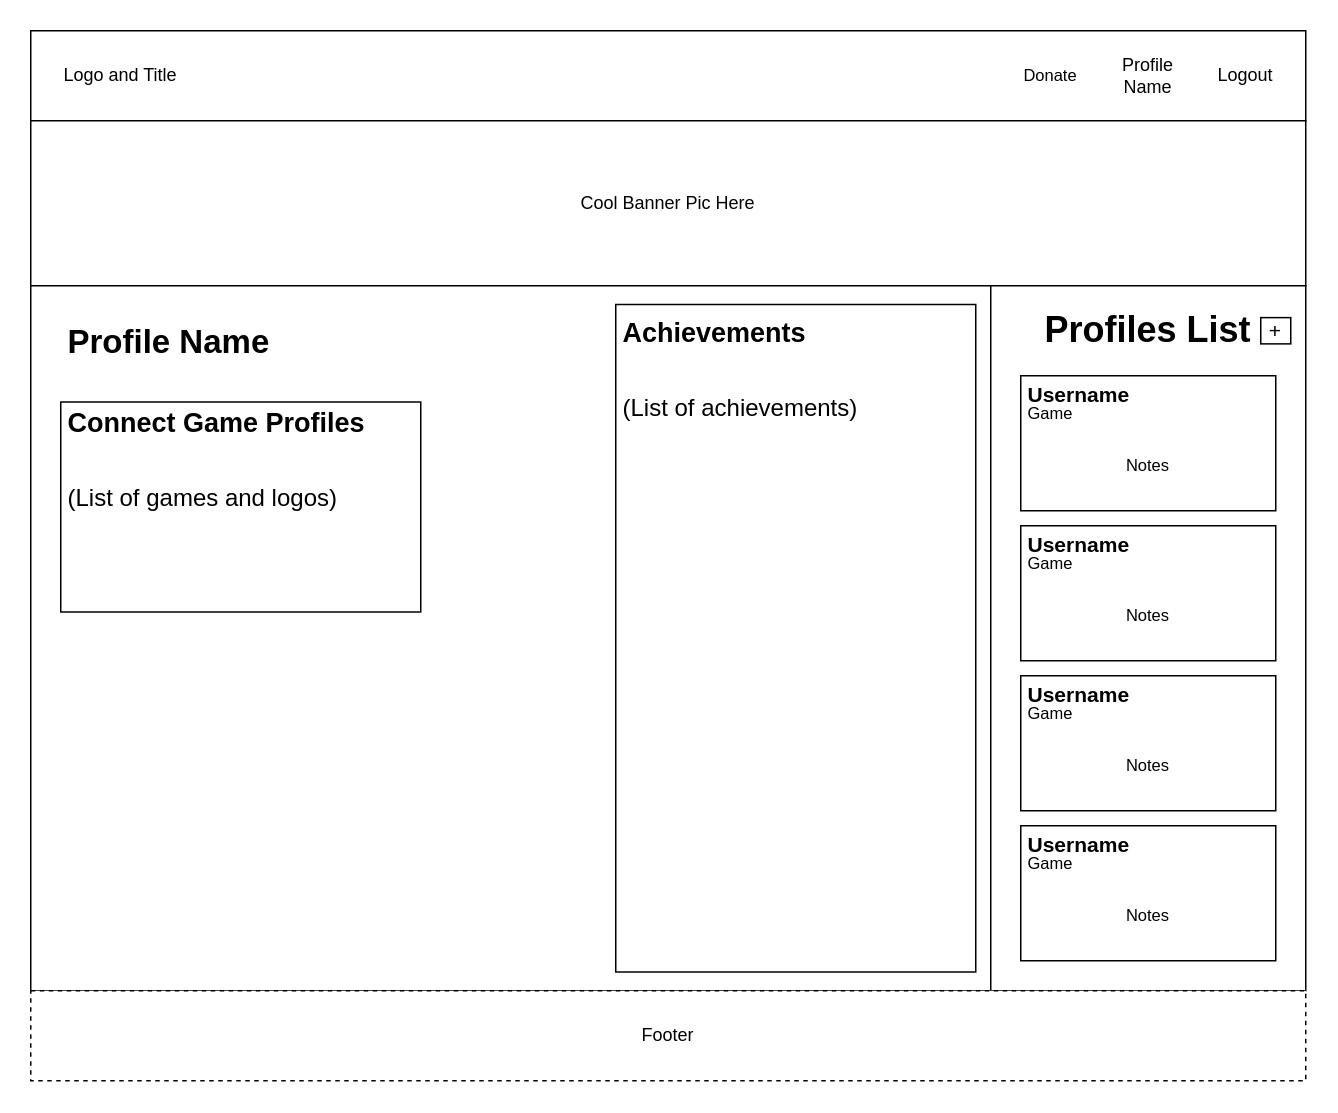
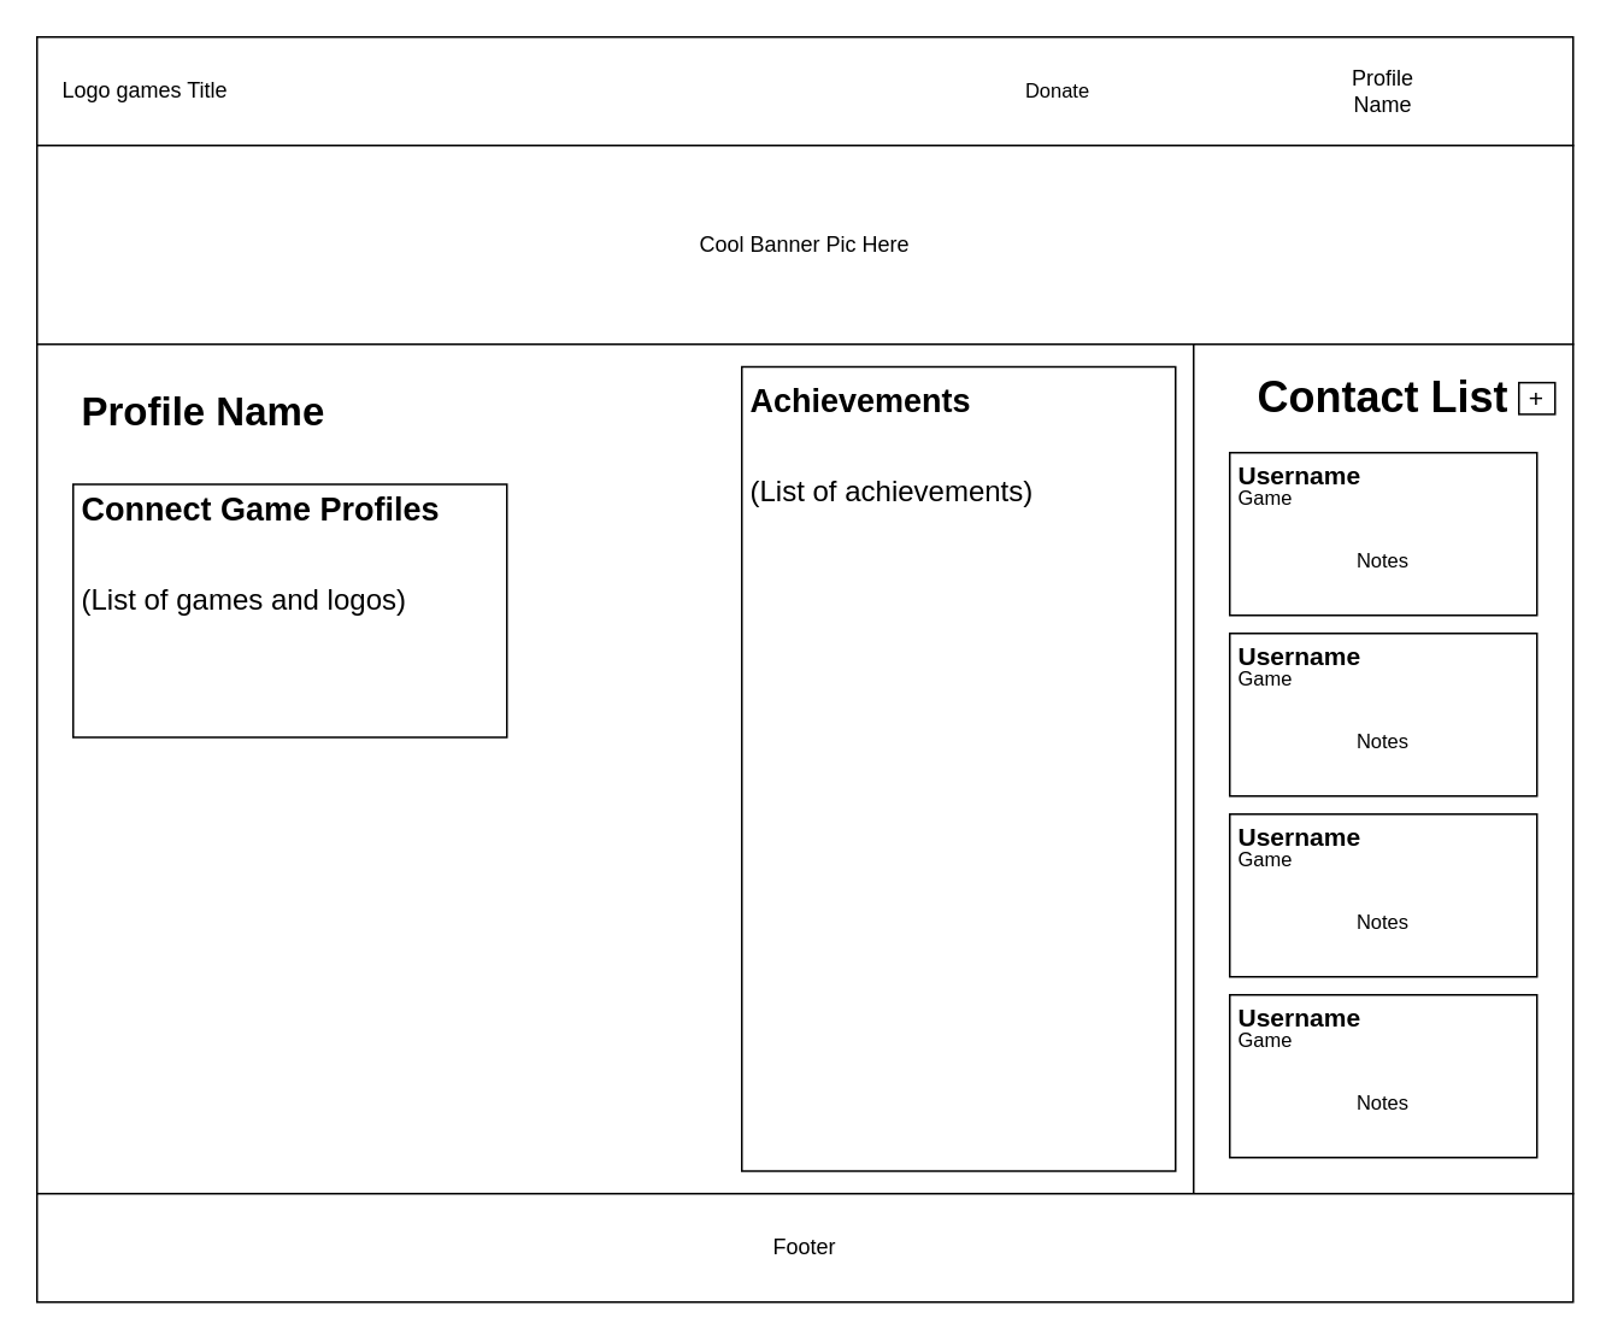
  <mxCell id="0" />
  <mxCell id="1" parent="0" />
  <mxCell id="2" value="" style="rounded=0;whiteSpace=wrap;html=1;" vertex="1" parent="1"><mxGeometry width="850" height="60" as="geometry" x="20" y="20" /></mxCell>
- <mxCell id="3" value="Logo and Title" style="text;html=1;strokeColor=none;fillColor=none;align=center;verticalAlign=middle;whiteSpace=wrap;rounded=0;" vertex="1" parent="1"><mxGeometry width="120" height="60" as="geometry" x="20" y="20" /></mxCell>
+ <mxCell id="3" value="Logo games Title" style="text;html=1;strokeColor=none;fillColor=none;align=center;verticalAlign=middle;whiteSpace=wrap;rounded=0;" vertex="1" parent="1"><mxGeometry width="120" height="60" as="geometry" x="20" y="20" /></mxCell>
  <mxCell id="4" value="Profile Name" style="text;html=1;strokeColor=none;fillColor=none;align=center;verticalAlign=middle;whiteSpace=wrap;rounded=0;" vertex="1" parent="1"><mxGeometry x="735" y="35" width="60" height="30" as="geometry" /></mxCell>
- <mxCell id="5" value="Logout" style="text;html=1;strokeColor=none;fillColor=none;align=center;verticalAlign=middle;whiteSpace=wrap;rounded=0;" vertex="1" parent="1"><mxGeometry x="800" y="35" width="60" height="30" as="geometry" /></mxCell>
  <mxCell id="6" value="Cool Banner Pic Here" style="rounded=0;whiteSpace=wrap;html=1;" vertex="1" parent="1"><mxGeometry y="80" width="850" height="110" as="geometry" x="20" /></mxCell>
  <mxCell id="7" value="" style="rounded=0;whiteSpace=wrap;html=1;" vertex="1" parent="1"><mxGeometry y="190" width="640" height="470" as="geometry" x="20" /></mxCell>
  <mxCell id="8" value="" style="rounded=0;whiteSpace=wrap;html=1;" vertex="1" parent="1"><mxGeometry x="660" y="190" width="210" height="470" as="geometry" /></mxCell>
- <mxCell id="9" value="&lt;h1&gt;Profiles List&lt;/h1&gt;&lt;p style=&quot;text-align: left&quot;&gt;&lt;br&gt;&lt;/p&gt;" style="text;html=1;strokeColor=none;fillColor=none;spacing=5;spacingTop=-20;whiteSpace=wrap;overflow=hidden;rounded=0;align=center;" vertex="1" parent="1"><mxGeometry x="670" y="200" width="190" height="40" as="geometry" /></mxCell>
+ <mxCell id="9" value="&lt;h1&gt;Contact List&lt;/h1&gt;&lt;p style=&quot;text-align: left&quot;&gt;&lt;br&gt;&lt;/p&gt;" style="text;html=1;strokeColor=none;fillColor=none;spacing=5;spacingTop=-20;whiteSpace=wrap;overflow=hidden;rounded=0;align=center;" vertex="1" parent="1"><mxGeometry x="670" y="200" width="190" height="40" as="geometry" /></mxCell>
  <mxCell id="10" value="" style="rounded=0;whiteSpace=wrap;html=1;" vertex="1" parent="1"><mxGeometry x="680" y="250" width="170" height="90" as="geometry" /></mxCell>
  <mxCell id="11" value="&lt;h1&gt;&lt;span style=&quot;font-size: 14px&quot;&gt;Username&lt;/span&gt;&lt;/h1&gt;" style="text;html=1;strokeColor=none;fillColor=none;spacing=5;spacingTop=-20;whiteSpace=wrap;overflow=hidden;rounded=0;" vertex="1" parent="1"><mxGeometry x="680" y="240" width="170" height="100" as="geometry" /></mxCell>
  <mxCell id="12" value="Game" style="text;html=1;strokeColor=none;fillColor=none;align=center;verticalAlign=middle;whiteSpace=wrap;rounded=0;fontSize=11;" vertex="1" parent="1"><mxGeometry x="670" y="260" width="60" height="30" as="geometry" /></mxCell>
  <mxCell id="13" value="Notes" style="text;html=1;strokeColor=none;fillColor=none;align=center;verticalAlign=middle;whiteSpace=wrap;rounded=0;fontSize=11;" vertex="1" parent="1"><mxGeometry x="680" y="280" width="170" height="60" as="geometry" /></mxCell>
  <mxCell id="14" value="" style="rounded=0;whiteSpace=wrap;html=1;" vertex="1" parent="1"><mxGeometry x="680" y="350" width="170" height="90" as="geometry" /></mxCell>
  <mxCell id="15" value="&lt;h1&gt;&lt;span style=&quot;font-size: 14px&quot;&gt;Username&lt;/span&gt;&lt;/h1&gt;" style="text;html=1;strokeColor=none;fillColor=none;spacing=5;spacingTop=-20;whiteSpace=wrap;overflow=hidden;rounded=0;" vertex="1" parent="1"><mxGeometry x="680" y="340" width="170" height="100" as="geometry" /></mxCell>
  <mxCell id="16" value="Game" style="text;html=1;strokeColor=none;fillColor=none;align=center;verticalAlign=middle;whiteSpace=wrap;rounded=0;fontSize=11;" vertex="1" parent="1"><mxGeometry x="670" y="360" width="60" height="30" as="geometry" /></mxCell>
  <mxCell id="17" value="Notes" style="text;html=1;strokeColor=none;fillColor=none;align=center;verticalAlign=middle;whiteSpace=wrap;rounded=0;fontSize=11;" vertex="1" parent="1"><mxGeometry x="680" y="380" width="170" height="60" as="geometry" /></mxCell>
  <mxCell id="18" value="" style="rounded=0;whiteSpace=wrap;html=1;" vertex="1" parent="1"><mxGeometry x="680" y="450" width="170" height="90" as="geometry" /></mxCell>
  <mxCell id="19" value="&lt;h1&gt;&lt;span style=&quot;font-size: 14px&quot;&gt;Username&lt;/span&gt;&lt;/h1&gt;" style="text;html=1;strokeColor=none;fillColor=none;spacing=5;spacingTop=-20;whiteSpace=wrap;overflow=hidden;rounded=0;" vertex="1" parent="1"><mxGeometry x="680" y="440" width="170" height="100" as="geometry" /></mxCell>
  <mxCell id="20" value="Game" style="text;html=1;strokeColor=none;fillColor=none;align=center;verticalAlign=middle;whiteSpace=wrap;rounded=0;fontSize=11;" vertex="1" parent="1"><mxGeometry x="670" y="460" width="60" height="30" as="geometry" /></mxCell>
  <mxCell id="21" value="Notes" style="text;html=1;strokeColor=none;fillColor=none;align=center;verticalAlign=middle;whiteSpace=wrap;rounded=0;fontSize=11;" vertex="1" parent="1"><mxGeometry x="680" y="480" width="170" height="60" as="geometry" /></mxCell>
  <mxCell id="22" value="" style="rounded=0;whiteSpace=wrap;html=1;" vertex="1" parent="1"><mxGeometry x="680" y="550" width="170" height="90" as="geometry" /></mxCell>
  <mxCell id="23" value="&lt;h1&gt;&lt;span style=&quot;font-size: 14px&quot;&gt;Username&lt;/span&gt;&lt;/h1&gt;" style="text;html=1;strokeColor=none;fillColor=none;spacing=5;spacingTop=-20;whiteSpace=wrap;overflow=hidden;rounded=0;" vertex="1" parent="1"><mxGeometry x="680" y="540" width="170" height="100" as="geometry" /></mxCell>
  <mxCell id="24" value="Game" style="text;html=1;strokeColor=none;fillColor=none;align=center;verticalAlign=middle;whiteSpace=wrap;rounded=0;fontSize=11;" vertex="1" parent="1"><mxGeometry x="670" y="560" width="60" height="30" as="geometry" /></mxCell>
  <mxCell id="25" value="Notes" style="text;html=1;strokeColor=none;fillColor=none;align=center;verticalAlign=middle;whiteSpace=wrap;rounded=0;fontSize=11;" vertex="1" parent="1"><mxGeometry x="680" y="580" width="170" height="60" as="geometry" /></mxCell>
  <mxCell id="26" value="&lt;h1&gt;Profile Name&lt;/h1&gt;&lt;p&gt;&lt;br&gt;&lt;/p&gt;" style="text;html=1;strokeColor=none;fillColor=none;spacing=5;spacingTop=-20;whiteSpace=wrap;overflow=hidden;rounded=0;fontSize=11;" vertex="1" parent="1"><mxGeometry x="40" y="210" width="190" height="120" as="geometry" /></mxCell>
- <mxCell id="27" value="Donate" style="text;html=1;strokeColor=none;fillColor=none;align=center;verticalAlign=middle;whiteSpace=wrap;rounded=0;fontSize=11;" vertex="1" parent="1"><mxGeometry x="670" y="35" width="60" height="30" as="geometry" /></mxCell>
+ <mxCell id="27" value="Donate" style="text;html=1;strokeColor=none;fillColor=none;align=center;verticalAlign=middle;whiteSpace=wrap;rounded=0;fontSize=11;" vertex="1" parent="1"><mxGeometry x="555" y="35" width="60" height="30" as="geometry" /></mxCell>
  <mxCell id="28" value="" style="rounded=0;whiteSpace=wrap;html=1;fontSize=11;" vertex="1" parent="1"><mxGeometry x="40" y="267.5" width="240" height="140" as="geometry" /></mxCell>
  <mxCell id="29" value="&lt;h1&gt;&lt;span style=&quot;font-size: 18px&quot;&gt;Connect Game Profiles&lt;/span&gt;&lt;/h1&gt;&lt;p&gt;&lt;font size=&quot;3&quot;&gt;(List of games and logos)&lt;/font&gt;&lt;/p&gt;" style="text;html=1;strokeColor=none;fillColor=none;spacing=5;spacingTop=-20;whiteSpace=wrap;overflow=hidden;rounded=0;fontSize=18;" vertex="1" parent="1"><mxGeometry x="40" y="240" width="240" height="175" as="geometry" /></mxCell>
  <mxCell id="30" value="" style="rounded=0;whiteSpace=wrap;html=1;fontSize=14;" vertex="1" parent="1"><mxGeometry x="410" y="202.5" width="240" height="445" as="geometry" /></mxCell>
  <mxCell id="31" value="&lt;h1&gt;&lt;font style=&quot;font-size: 18px&quot;&gt;Achievements&lt;/font&gt;&lt;/h1&gt;&lt;p&gt;&lt;font size=&quot;3&quot;&gt;(List of achievements)&lt;/font&gt;&lt;/p&gt;" style="text;html=1;strokeColor=none;fillColor=none;spacing=5;spacingTop=-20;whiteSpace=wrap;overflow=hidden;rounded=0;fontSize=18;" vertex="1" parent="1"><mxGeometry x="410" y="180" width="190" height="120" as="geometry" /></mxCell>
  <mxCell id="32" value="+" style="rounded=0;whiteSpace=wrap;html=1;fontSize=14;" vertex="1" parent="1"><mxGeometry x="840" y="211.25" width="20" height="17.5" as="geometry" /></mxCell>
- <mxCell id="33" value="Footer" style="rounded=0;whiteSpace=wrap;html=1;dashed=1;" vertex="1" parent="1"><mxGeometry y="660" width="850" height="60" as="geometry" x="20" /></mxCell>
+ <mxCell id="33" value="Footer" style="rounded=0;whiteSpace=wrap;html=1;" vertex="1" parent="1"><mxGeometry y="660" width="850" height="60" as="geometry" x="20" /></mxCell>
